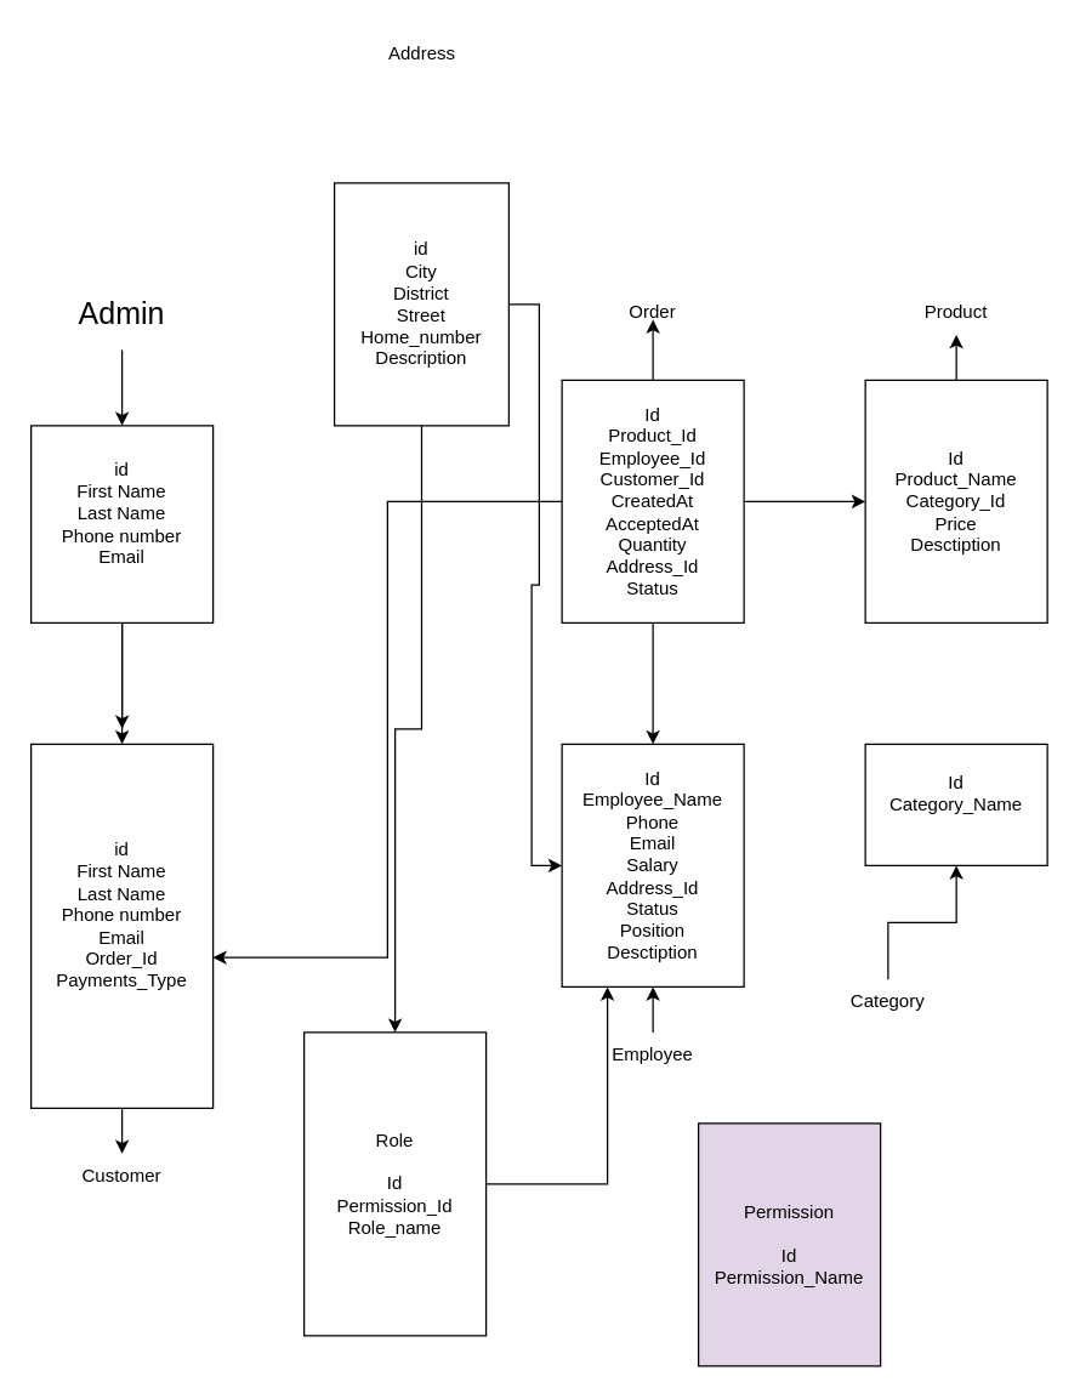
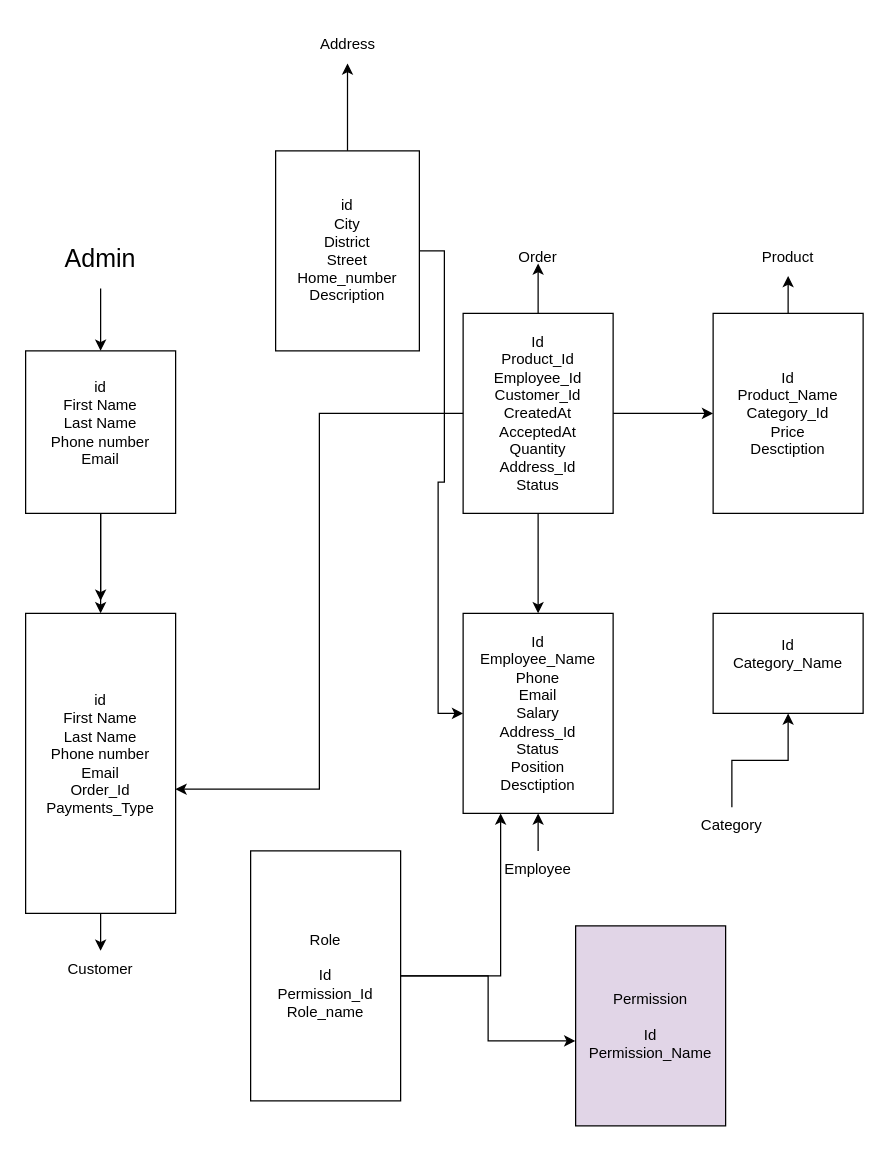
  <mxCell id="0" />
  <mxCell id="1" parent="0" />
  <mxCell id="2" style="edgeStyle=orthogonalEdgeStyle;rounded=0;orthogonalLoop=1;jettySize=auto;html=1;" edge="1" parent="1" source="4"><mxGeometry relative="1" as="geometry"><mxPoint x="80" y="480" as="targetPoint" /></mxGeometry></mxCell>
  <mxCell id="3" value="" style="edgeStyle=orthogonalEdgeStyle;rounded=0;orthogonalLoop=1;jettySize=auto;html=1;" edge="1" parent="1" source="4" target="12"><mxGeometry relative="1" as="geometry" /></mxCell>
  <mxCell id="4" value="id&lt;div&gt;First Name&lt;/div&gt;&lt;div&gt;Last Name&lt;/div&gt;&lt;div&gt;Phone number&lt;/div&gt;&lt;div&gt;Email&lt;/div&gt;&lt;div&gt;&lt;br&gt;&lt;/div&gt;" style="rounded=0;whiteSpace=wrap;html=1;" vertex="1" parent="1"><mxGeometry x="20" y="280" width="120" height="130" as="geometry" /></mxCell>
  <mxCell id="5" value="" style="edgeStyle=orthogonalEdgeStyle;rounded=0;orthogonalLoop=1;jettySize=auto;html=1;" edge="1" parent="1" source="6" target="4"><mxGeometry relative="1" as="geometry" /></mxCell>
  <mxCell id="6" value="&lt;font style=&quot;font-size: 20px;&quot;&gt;Admin&lt;/font&gt;" style="text;html=1;align=center;verticalAlign=middle;whiteSpace=wrap;rounded=0;" vertex="1" parent="1"><mxGeometry x="50" y="180" width="60" height="50" as="geometry" /></mxCell>
- <mxCell id="7" style="edgeStyle=orthogonalEdgeStyle;rounded=0;orthogonalLoop=1;jettySize=auto;html=1;" edge="1" parent="1" source="9" target="31"><mxGeometry relative="1" as="geometry" /></mxCell>
+ <mxCell id="7" style="edgeStyle=orthogonalEdgeStyle;rounded=0;orthogonalLoop=1;jettySize=auto;html=1;" edge="1" parent="1" source="9" target="10"><mxGeometry relative="1" as="geometry" /></mxCell>
  <mxCell id="8" style="edgeStyle=orthogonalEdgeStyle;rounded=0;orthogonalLoop=1;jettySize=auto;html=1;entryX=0;entryY=0.5;entryDx=0;entryDy=0;" edge="1" parent="1" source="9" target="24"><mxGeometry relative="1" as="geometry" /></mxCell>
  <mxCell id="9" value="id&lt;div&gt;City&lt;/div&gt;&lt;div&gt;District&lt;/div&gt;&lt;div&gt;Street&lt;/div&gt;&lt;div&gt;Home_number&lt;/div&gt;&lt;div&gt;Description&lt;/div&gt;" style="rounded=0;whiteSpace=wrap;html=1;" vertex="1" parent="1"><mxGeometry x="220" y="120" width="115" height="160" as="geometry" /></mxCell>
  <mxCell id="10" value="Address" style="text;html=1;align=center;verticalAlign=middle;whiteSpace=wrap;rounded=0;" vertex="1" parent="1"><mxGeometry x="247.5" y="20" width="60" height="30" as="geometry" /></mxCell>
  <mxCell id="11" value="" style="edgeStyle=orthogonalEdgeStyle;rounded=0;orthogonalLoop=1;jettySize=auto;html=1;" edge="1" parent="1" source="12" target="22"><mxGeometry relative="1" as="geometry" /></mxCell>
  <mxCell id="12" value="id&lt;div&gt;First Name&lt;/div&gt;&lt;div&gt;Last Name&lt;/div&gt;&lt;div&gt;Phone number&lt;/div&gt;&lt;div&gt;Email&lt;/div&gt;&lt;div&gt;Order_Id&lt;/div&gt;&lt;div&gt;Payments_Type&lt;/div&gt;&lt;div&gt;&lt;br&gt;&lt;/div&gt;" style="rounded=0;whiteSpace=wrap;html=1;" vertex="1" parent="1"><mxGeometry x="20" y="490" width="120" height="240" as="geometry" /></mxCell>
  <mxCell id="13" value="" style="edgeStyle=orthogonalEdgeStyle;rounded=0;orthogonalLoop=1;jettySize=auto;html=1;" edge="1" parent="1" source="16" target="19"><mxGeometry relative="1" as="geometry" /></mxCell>
  <mxCell id="14" value="" style="edgeStyle=orthogonalEdgeStyle;rounded=0;orthogonalLoop=1;jettySize=auto;html=1;" edge="1" parent="1" source="16"><mxGeometry relative="1" as="geometry"><mxPoint x="430" y="210" as="targetPoint" /></mxGeometry></mxCell>
  <mxCell id="15" value="" style="edgeStyle=orthogonalEdgeStyle;rounded=0;orthogonalLoop=1;jettySize=auto;html=1;" edge="1" parent="1" source="16" target="24"><mxGeometry relative="1" as="geometry" /></mxCell>
  <mxCell id="16" value="Id&lt;div&gt;&lt;span style=&quot;background-color: initial;&quot;&gt;Product_Id&lt;br&gt;Employee_Id&lt;/span&gt;&lt;br&gt;&lt;/div&gt;&lt;div&gt;Customer_Id&lt;/div&gt;&lt;div&gt;CreatedAt&lt;/div&gt;&lt;div&gt;AcceptedAt&lt;/div&gt;&lt;div&gt;Quantity&lt;/div&gt;&lt;div&gt;Address_Id&lt;br&gt;&lt;/div&gt;&lt;div&gt;Status&lt;/div&gt;" style="rounded=0;whiteSpace=wrap;html=1;" vertex="1" parent="1"><mxGeometry x="370" y="250" width="120" height="160" as="geometry" /></mxCell>
  <mxCell id="17" style="edgeStyle=orthogonalEdgeStyle;rounded=0;orthogonalLoop=1;jettySize=auto;html=1;entryX=0.999;entryY=0.586;entryDx=0;entryDy=0;entryPerimeter=0;" edge="1" parent="1" source="16" target="12"><mxGeometry relative="1" as="geometry" /></mxCell>
  <mxCell id="18" style="edgeStyle=orthogonalEdgeStyle;rounded=0;orthogonalLoop=1;jettySize=auto;html=1;entryX=0.5;entryY=1;entryDx=0;entryDy=0;" edge="1" parent="1" source="19" target="20"><mxGeometry relative="1" as="geometry" /></mxCell>
  <mxCell id="19" value="Id&lt;div&gt;Product_Name&lt;/div&gt;&lt;div&gt;Category_Id&lt;/div&gt;&lt;div&gt;Price&lt;/div&gt;&lt;div&gt;Desctiption&lt;/div&gt;" style="rounded=0;whiteSpace=wrap;html=1;" vertex="1" parent="1"><mxGeometry x="570" y="250" width="120" height="160" as="geometry" /></mxCell>
  <mxCell id="20" value="Product" style="text;html=1;align=center;verticalAlign=middle;whiteSpace=wrap;rounded=0;" vertex="1" parent="1"><mxGeometry x="600" y="190" width="60" height="30" as="geometry" /></mxCell>
  <mxCell id="21" value="Order" style="text;html=1;align=center;verticalAlign=middle;whiteSpace=wrap;rounded=0;" vertex="1" parent="1"><mxGeometry x="400" y="190" width="60" height="30" as="geometry" /></mxCell>
  <mxCell id="22" value="Customer" style="text;html=1;align=center;verticalAlign=middle;whiteSpace=wrap;rounded=0;" vertex="1" parent="1"><mxGeometry x="50" y="760" width="60" height="30" as="geometry" /></mxCell>
  <mxCell id="23" value="Id&lt;div&gt;Category_Name&lt;/div&gt;&lt;div&gt;&lt;br&gt;&lt;/div&gt;" style="rounded=0;whiteSpace=wrap;html=1;" vertex="1" parent="1"><mxGeometry x="570" y="490" width="120" height="80" as="geometry" /></mxCell>
  <mxCell id="24" value="Id&lt;div&gt;&lt;span style=&quot;background-color: initial;&quot;&gt;Employee_Name&lt;/span&gt;&lt;br&gt;&lt;/div&gt;&lt;div&gt;&lt;span style=&quot;background-color: initial;&quot;&gt;Phone&lt;/span&gt;&lt;br&gt;&lt;/div&gt;&lt;div&gt;&lt;span style=&quot;background-color: initial;&quot;&gt;Email&lt;/span&gt;&lt;/div&gt;&lt;div&gt;&lt;span style=&quot;background-color: initial;&quot;&gt;Salary&lt;/span&gt;&lt;/div&gt;&lt;div&gt;Address_Id&lt;br&gt;&lt;/div&gt;&lt;div&gt;Status&lt;/div&gt;&lt;div&gt;Position&lt;/div&gt;&lt;div&gt;Desctiption&lt;/div&gt;" style="rounded=0;whiteSpace=wrap;html=1;" vertex="1" parent="1"><mxGeometry x="370" y="490" width="120" height="160" as="geometry" /></mxCell>
  <mxCell id="25" value="" style="edgeStyle=orthogonalEdgeStyle;rounded=0;orthogonalLoop=1;jettySize=auto;html=1;" edge="1" parent="1" source="26" target="24"><mxGeometry relative="1" as="geometry" /></mxCell>
  <mxCell id="26" value="Employee" style="text;html=1;align=center;verticalAlign=middle;whiteSpace=wrap;rounded=0;" vertex="1" parent="1"><mxGeometry x="400" y="680" width="60" height="30" as="geometry" /></mxCell>
  <mxCell id="27" value="" style="edgeStyle=orthogonalEdgeStyle;rounded=0;orthogonalLoop=1;jettySize=auto;html=1;" edge="1" parent="1" source="28" target="23"><mxGeometry relative="1" as="geometry" /></mxCell>
  <mxCell id="28" value="Category" style="text;html=1;align=center;verticalAlign=middle;whiteSpace=wrap;rounded=0;" vertex="1" parent="1"><mxGeometry x="555" y="645" width="60" height="30" as="geometry" /></mxCell>
  <mxCell id="29" value="Permission&lt;div&gt;&lt;br&gt;&lt;/div&gt;&lt;div&gt;Id&lt;/div&gt;&lt;div&gt;Permission_Name&lt;/div&gt;" style="rounded=0;whiteSpace=wrap;html=1;fillColor=#e1d5e7;" vertex="1" parent="1"><mxGeometry x="460" y="740" width="120" height="160" as="geometry" /></mxCell>
  <mxCell id="30" style="edgeStyle=orthogonalEdgeStyle;rounded=0;orthogonalLoop=1;jettySize=auto;html=1;entryX=0.25;entryY=1;entryDx=0;entryDy=0;" edge="1" parent="1" source="31" target="24"><mxGeometry relative="1" as="geometry" /></mxCell>
  <mxCell id="31" value="Role&lt;div&gt;&lt;br&gt;&lt;/div&gt;&lt;div&gt;Id&lt;/div&gt;&lt;div&gt;Permission_Id&lt;/div&gt;&lt;div&gt;Role_name&lt;/div&gt;" style="rounded=0;whiteSpace=wrap;html=1;" vertex="1" parent="1"><mxGeometry x="200" y="680" width="120" height="200" as="geometry" /></mxCell>
+ <mxCell id="32" style="edgeStyle=orthogonalEdgeStyle;rounded=0;orthogonalLoop=1;jettySize=auto;html=1;entryX=-0.002;entryY=0.575;entryDx=0;entryDy=0;entryPerimeter=0;" edge="1" parent="1" source="31" target="29"><mxGeometry relative="1" as="geometry" /></mxCell>
